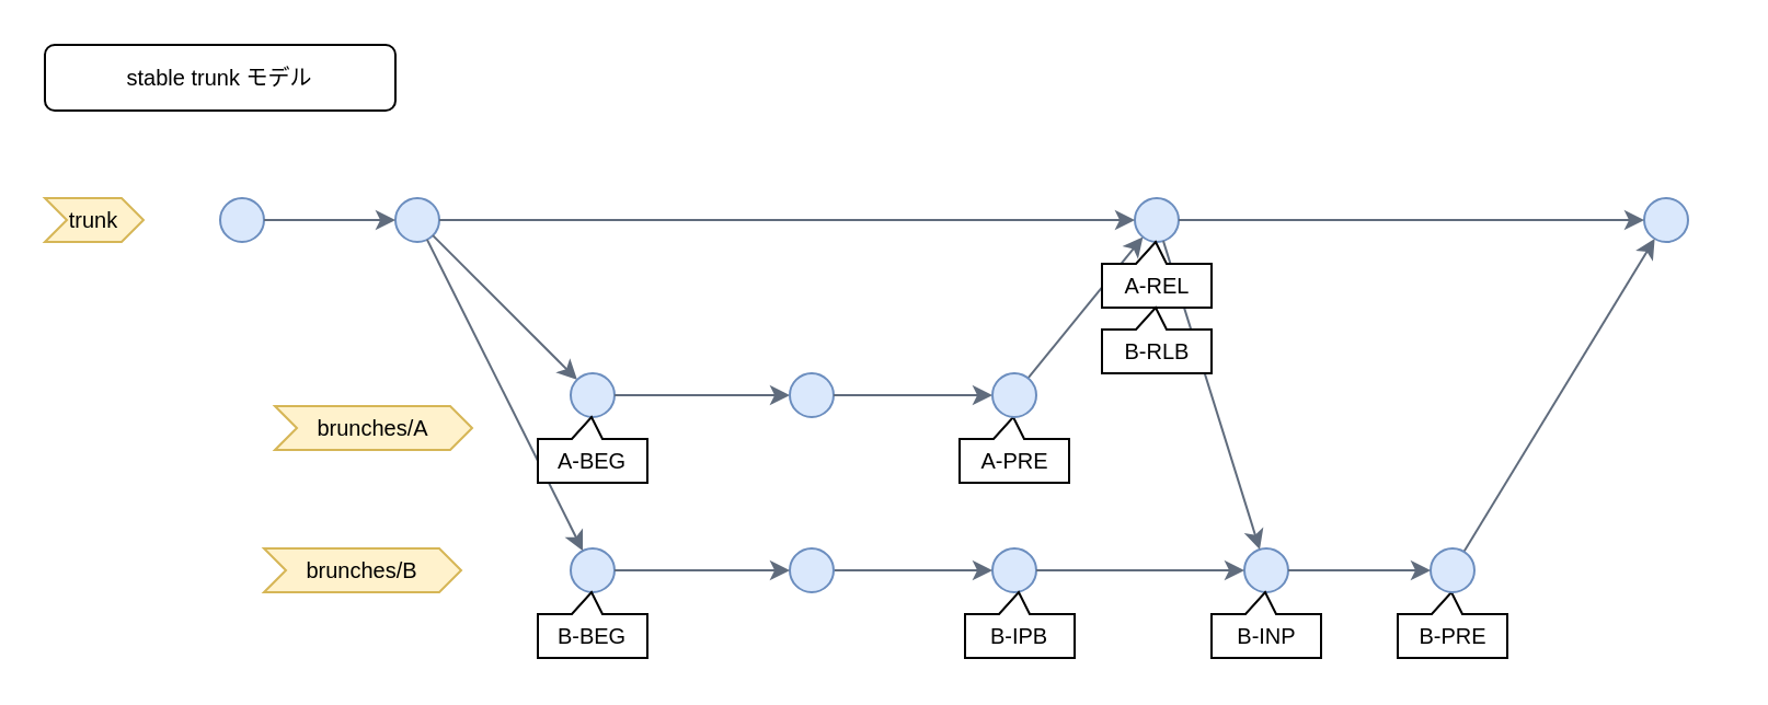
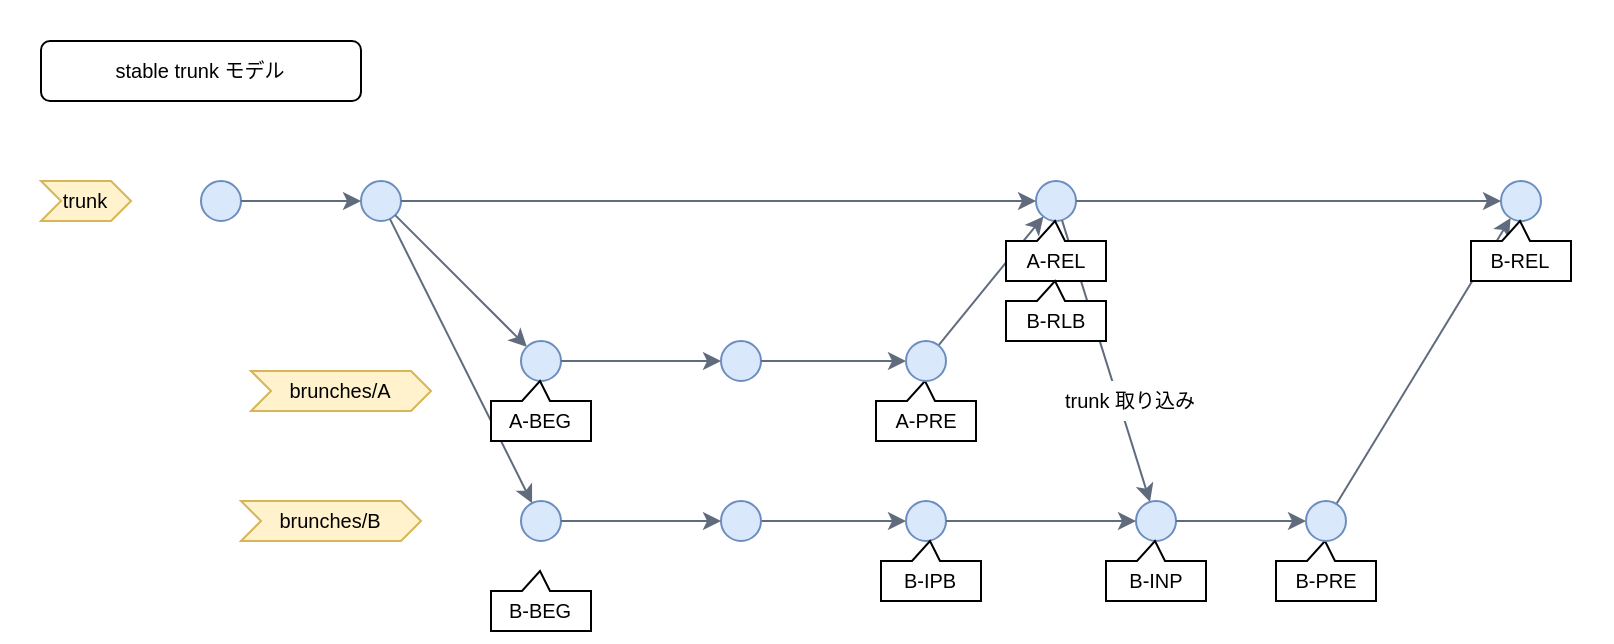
  <mxCell id="0" />
  <mxCell id="1" parent="0" />
  <mxCell id="2" value="" style="ellipse;whiteSpace=wrap;html=1;aspect=fixed;fillColor=#dae8fc;strokeColor=#6c8ebf;" vertex="1" parent="1"><mxGeometry x="100" y="90" width="20" height="20" as="geometry" /></mxCell>
  <mxCell id="3" value="" style="ellipse;whiteSpace=wrap;html=1;aspect=fixed;fillColor=#dae8fc;strokeColor=#6c8ebf;" vertex="1" parent="1"><mxGeometry x="180" y="90" width="20" height="20" as="geometry" /></mxCell>
  <mxCell id="4" value="" style="endArrow=classic;html=1;exitX=1;exitY=0.5;exitDx=0;exitDy=0;strokeColor=#606C7D;" edge="1" parent="1" source="2" target="3"><mxGeometry width="50" height="50" relative="1" as="geometry"><mxPoint x="150" y="170" as="sourcePoint" /><mxPoint x="200" y="120" as="targetPoint" /></mxGeometry></mxCell>
  <mxCell id="5" value="" style="endArrow=classic;html=1;strokeColor=#606C7D;" edge="1" parent="1" source="3" target="6"><mxGeometry width="50" height="50" relative="1" as="geometry"><mxPoint x="180" y="160" as="sourcePoint" /><mxPoint x="240" y="160" as="targetPoint" /></mxGeometry></mxCell>
  <mxCell id="6" value="" style="ellipse;whiteSpace=wrap;html=1;aspect=fixed;fillColor=#dae8fc;strokeColor=#6c8ebf;" vertex="1" parent="1"><mxGeometry x="260" y="170" width="20" height="20" as="geometry" /></mxCell>
  <mxCell id="7" value="" style="endArrow=classic;html=1;strokeColor=#606C7D;" edge="1" parent="1" source="6" target="32"><mxGeometry width="50" height="50" relative="1" as="geometry"><mxPoint x="280" y="179.5" as="sourcePoint" /><mxPoint x="340" y="180" as="targetPoint" /></mxGeometry></mxCell>
  <mxCell id="8" value="" style="ellipse;whiteSpace=wrap;html=1;aspect=fixed;fillColor=#dae8fc;strokeColor=#6c8ebf;perimeterSpacing=0;gradientColor=none;" vertex="1" parent="1"><mxGeometry x="517.5" y="90" width="20" height="20" as="geometry" /></mxCell>
  <mxCell id="9" value="" style="endArrow=classic;html=1;strokeColor=#606C7D;" edge="1" parent="1" source="3" target="8"><mxGeometry width="50" height="50" relative="1" as="geometry"><mxPoint x="390" y="100" as="sourcePoint" /><mxPoint x="410" y="100" as="targetPoint" /></mxGeometry></mxCell>
  <mxCell id="10" value="" style="endArrow=classic;html=1;strokeColor=#606C7D;" edge="1" parent="1" source="35" target="8"><mxGeometry width="50" height="50" relative="1" as="geometry"><mxPoint x="412.5" y="170" as="sourcePoint" /><mxPoint x="472.5" y="170.5" as="targetPoint" /></mxGeometry></mxCell>
  <mxCell id="11" value="" style="ellipse;whiteSpace=wrap;html=1;aspect=fixed;fillColor=#dae8fc;strokeColor=#6c8ebf;" vertex="1" parent="1"><mxGeometry x="260" y="250" width="20" height="20" as="geometry" /></mxCell>
  <mxCell id="12" value="" style="ellipse;whiteSpace=wrap;html=1;aspect=fixed;fillColor=#dae8fc;strokeColor=#6c8ebf;" vertex="1" parent="1"><mxGeometry x="452.5" y="250" width="20" height="20" as="geometry" /></mxCell>
  <mxCell id="13" value="" style="endArrow=classic;html=1;strokeColor=#606C7D;" edge="1" parent="1" source="37" target="12"><mxGeometry width="50" height="50" relative="1" as="geometry"><mxPoint x="320" y="262.43" as="sourcePoint" /><mxPoint x="380" y="262.93" as="targetPoint" /></mxGeometry></mxCell>
  <mxCell id="14" value="" style="endArrow=classic;html=1;strokeColor=#606C7D;" edge="1" target="11" parent="1" source="3"><mxGeometry width="50" height="50" relative="1" as="geometry"><mxPoint x="237.071" y="210.001" as="sourcePoint" /><mxPoint x="280" y="262.93" as="targetPoint" /></mxGeometry></mxCell>
  <mxCell id="15" value="" style="ellipse;whiteSpace=wrap;html=1;aspect=fixed;fillColor=#dae8fc;strokeColor=#6c8ebf;" vertex="1" parent="1"><mxGeometry x="567.5" y="250" width="20" height="20" as="geometry" /></mxCell>
  <mxCell id="16" value="" style="endArrow=classic;html=1;strokeColor=#606C7D;" edge="1" parent="1" source="12" target="15"><mxGeometry width="50" height="50" relative="1" as="geometry"><mxPoint x="552.5" y="260" as="sourcePoint" /><mxPoint x="592.5" y="260.21" as="targetPoint" /></mxGeometry></mxCell>
  <mxCell id="17" value="" style="endArrow=classic;html=1;strokeColor=#606C7D;" edge="1" parent="1" source="8" target="15"><mxGeometry width="50" height="50" relative="1" as="geometry"><mxPoint x="522.071" y="172.929" as="sourcePoint" /><mxPoint x="587.929" y="107.071" as="targetPoint" /></mxGeometry></mxCell>
  <mxCell id="18" value="" style="ellipse;whiteSpace=wrap;html=1;aspect=fixed;fillColor=#dae8fc;strokeColor=#6c8ebf;" vertex="1" parent="1"><mxGeometry x="750" y="90" width="20" height="20" as="geometry" /></mxCell>
  <mxCell id="19" value="" style="endArrow=classic;html=1;strokeColor=#606C7D;" edge="1" parent="1" source="8" target="18"><mxGeometry width="50" height="50" relative="1" as="geometry"><mxPoint x="605" y="99.71" as="sourcePoint" /><mxPoint x="665" y="100.21" as="targetPoint" /></mxGeometry></mxCell>
  <mxCell id="20" value="trunk" style="shape=step;perimeter=stepPerimeter;whiteSpace=wrap;html=1;fixedSize=1;fontSize=10;size=10;fillColor=#fff2cc;strokeColor=#d6b656;" vertex="1" parent="1"><mxGeometry x="20" y="90" width="45" height="20" as="geometry" /></mxCell>
  <mxCell id="21" value="" style="endArrow=classic;html=1;strokeColor=#606C7D;" edge="1" parent="1" source="39" target="18"><mxGeometry width="50" height="50" relative="1" as="geometry"><mxPoint x="531.61" y="172.496" as="sourcePoint" /><mxPoint x="588.43" y="107.539" as="targetPoint" /></mxGeometry></mxCell>
  <mxCell id="22" value="&lt;div&gt;A-BEG&lt;/div&gt;" style="shape=callout;whiteSpace=wrap;html=1;perimeter=calloutPerimeter;gradientColor=none;fontSize=10;position2=0.51;direction=west;size=10;position=0.41;base=14;" vertex="1" parent="1"><mxGeometry x="245" y="190" width="50" height="30" as="geometry" /></mxCell>
  <mxCell id="23" value="brunches/A" style="shape=step;perimeter=stepPerimeter;whiteSpace=wrap;html=1;fixedSize=1;fontSize=10;size=10;fillColor=#fff2cc;strokeColor=#d6b656;" vertex="1" parent="1"><mxGeometry x="125" y="185" width="90" height="20" as="geometry" /></mxCell>
  <mxCell id="24" value="brunches/B" style="shape=step;perimeter=stepPerimeter;whiteSpace=wrap;html=1;fixedSize=1;fontSize=10;size=10;fillColor=#fff2cc;strokeColor=#d6b656;" vertex="1" parent="1"><mxGeometry x="120" y="250" width="90" height="20" as="geometry" /></mxCell>
- <mxCell id="25" value="&lt;div&gt;B-BEG&lt;/div&gt;" style="shape=callout;whiteSpace=wrap;html=1;perimeter=calloutPerimeter;gradientColor=none;fontSize=10;position2=0.51;direction=west;size=10;position=0.41;base=14;" vertex="1" parent="1"><mxGeometry x="245" y="270" width="50" height="30" as="geometry" /></mxCell>
+ <mxCell id="25" value="&lt;div&gt;B-BEG&lt;/div&gt;" style="shape=callout;whiteSpace=wrap;html=1;perimeter=calloutPerimeter;gradientColor=none;fontSize=10;position2=0.51;direction=west;size=10;position=0.41;base=14;" vertex="1" parent="1"><mxGeometry x="245" y="285" width="50" height="30" as="geometry" /></mxCell>
  <mxCell id="26" value="&lt;div&gt;A-PRE&lt;/div&gt;" style="shape=callout;whiteSpace=wrap;html=1;perimeter=calloutPerimeter;gradientColor=none;fontSize=10;position2=0.51;direction=west;size=10;position=0.41;base=14;" vertex="1" parent="1"><mxGeometry x="437.5" y="190" width="50" height="30" as="geometry" /></mxCell>
  <mxCell id="27" value="&lt;div&gt;A-REL&lt;/div&gt;" style="shape=callout;whiteSpace=wrap;html=1;perimeter=calloutPerimeter;gradientColor=none;fontSize=10;position2=0.51;direction=west;size=10;position=0.41;base=14;" vertex="1" parent="1"><mxGeometry x="502.5" y="110" width="50" height="30" as="geometry" /></mxCell>
+ <mxCell id="28" value="&lt;div&gt;B-REL&lt;/div&gt;" style="shape=callout;whiteSpace=wrap;html=1;perimeter=calloutPerimeter;gradientColor=none;fontSize=10;position2=0.51;direction=west;size=10;position=0.41;base=14;" vertex="1" parent="1"><mxGeometry x="735" y="110" width="50" height="30" as="geometry" /></mxCell>
  <mxCell id="29" value="&lt;div&gt;B-PRE&lt;/div&gt;" style="shape=callout;whiteSpace=wrap;html=1;perimeter=calloutPerimeter;gradientColor=none;fontSize=10;position2=0.51;direction=west;size=10;position=0.41;base=14;" vertex="1" parent="1"><mxGeometry x="637.5" y="270" width="50" height="30" as="geometry" /></mxCell>
+ <mxCell id="30" value="trunk 取り込み" style="text;html=1;strokeColor=none;fillColor=#ffffff;align=center;verticalAlign=middle;whiteSpace=wrap;rounded=0;fontSize=10;spacing=1;" vertex="1" parent="1"><mxGeometry x="530" y="190" width="70" height="20" as="geometry" /></mxCell>
  <mxCell id="31" value="stable trunk モデル" style="whiteSpace=wrap;html=1;fillColor=#ffffff;gradientColor=none;fontSize=10;rounded=1;" vertex="1" parent="1"><mxGeometry x="20" y="20" width="160" height="30" as="geometry" /></mxCell>
  <mxCell id="32" value="" style="ellipse;whiteSpace=wrap;html=1;aspect=fixed;fillColor=#dae8fc;strokeColor=#6c8ebf;" vertex="1" parent="1"><mxGeometry x="360" y="170" width="20" height="20" as="geometry" /></mxCell>
  <mxCell id="33" value="" style="endArrow=classic;html=1;strokeColor=#606C7D;" edge="1" parent="1" source="32" target="35"><mxGeometry width="50" height="50" relative="1" as="geometry"><mxPoint x="410" y="180" as="sourcePoint" /><mxPoint x="440" y="180" as="targetPoint" /></mxGeometry></mxCell>
  <mxCell id="34" value="&lt;div&gt;B-IPB&lt;/div&gt;" style="shape=callout;whiteSpace=wrap;html=1;perimeter=calloutPerimeter;gradientColor=none;fontSize=10;position2=0.51;direction=west;size=10;position=0.41;base=14;" vertex="1" parent="1"><mxGeometry x="440" y="270" width="50" height="30" as="geometry" /></mxCell>
  <mxCell id="35" value="" style="ellipse;whiteSpace=wrap;html=1;aspect=fixed;fillColor=#dae8fc;strokeColor=#6c8ebf;" vertex="1" parent="1"><mxGeometry x="452.5" y="170" width="20" height="20" as="geometry" /></mxCell>
  <mxCell id="36" value="&lt;div&gt;B-INP&lt;/div&gt;" style="shape=callout;whiteSpace=wrap;html=1;perimeter=calloutPerimeter;gradientColor=none;fontSize=10;position2=0.51;direction=west;size=10;position=0.41;base=14;" vertex="1" parent="1"><mxGeometry x="552.5" y="270" width="50" height="30" as="geometry" /></mxCell>
  <mxCell id="37" value="" style="ellipse;whiteSpace=wrap;html=1;aspect=fixed;fillColor=#dae8fc;strokeColor=#6c8ebf;" vertex="1" parent="1"><mxGeometry x="360" y="250" width="20" height="20" as="geometry" /></mxCell>
  <mxCell id="38" value="" style="endArrow=classic;html=1;strokeColor=#606C7D;" edge="1" parent="1" source="11" target="37"><mxGeometry width="50" height="50" relative="1" as="geometry"><mxPoint x="280" y="260" as="sourcePoint" /><mxPoint x="520" y="260" as="targetPoint" /></mxGeometry></mxCell>
  <mxCell id="39" value="" style="ellipse;whiteSpace=wrap;html=1;aspect=fixed;fillColor=#dae8fc;strokeColor=#6c8ebf;" vertex="1" parent="1"><mxGeometry x="652.5" y="250" width="20" height="20" as="geometry" /></mxCell>
  <mxCell id="40" value="" style="endArrow=classic;html=1;strokeColor=#606C7D;" edge="1" parent="1" source="15" target="39"><mxGeometry width="50" height="50" relative="1" as="geometry"><mxPoint x="577.5" y="263" as="sourcePoint" /><mxPoint x="637.5" y="220" as="targetPoint" /></mxGeometry></mxCell>
  <mxCell id="41" value="&lt;div&gt;B-RLB&lt;/div&gt;" style="shape=callout;whiteSpace=wrap;html=1;perimeter=calloutPerimeter;gradientColor=none;fontSize=10;position2=0.51;direction=west;size=10;position=0.41;base=14;" vertex="1" parent="1"><mxGeometry x="502.5" y="140" width="50" height="30" as="geometry" /></mxCell>
